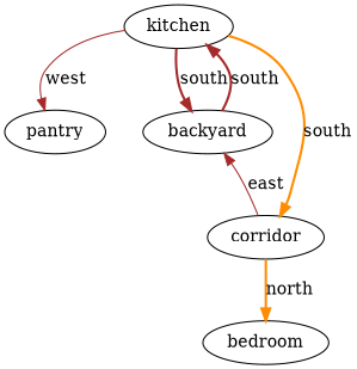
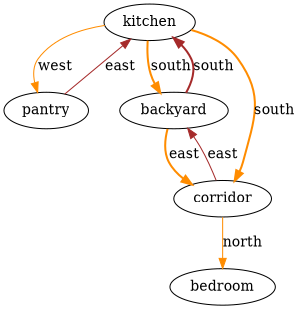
  digraph {
    edge [color=brown style=solid]
    n1 [label=kitchen]
    n2 [label=pantry]
    n3 [label=backyard]
    n4 [label=corridor]
    n5 [label=bedroom]
-   n1 -> n2 [label=west]
-   n1 -> n3 [label=south style=bold]
+   n1 -> n2 [color=darkorange label=west]
+   n1 -> n3 [color=darkorange label=south style=bold]
    n1 -> n4 [color=darkorange label=south style=bold]
+   n2 -> n1 [label=east]
    n3 -> n1 [label=south style=bold]
+   n3 -> n4 [color=darkorange label=east style=bold]
    n4 -> n3 [label=east]
-   n4 -> n5 [color=darkorange label=north style=bold]
+   n4 -> n5 [color=darkorange label=north]
  }
